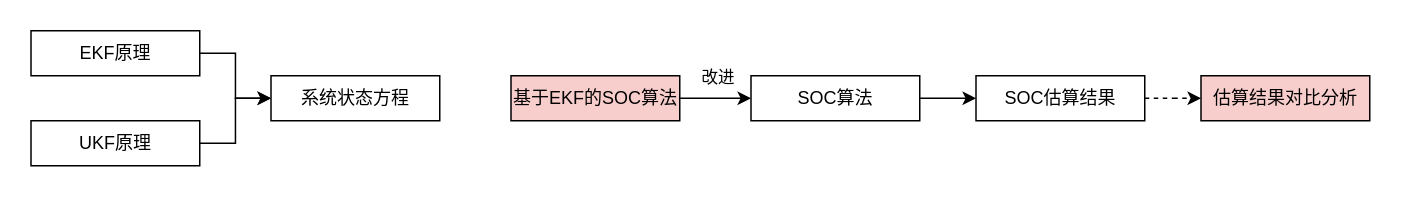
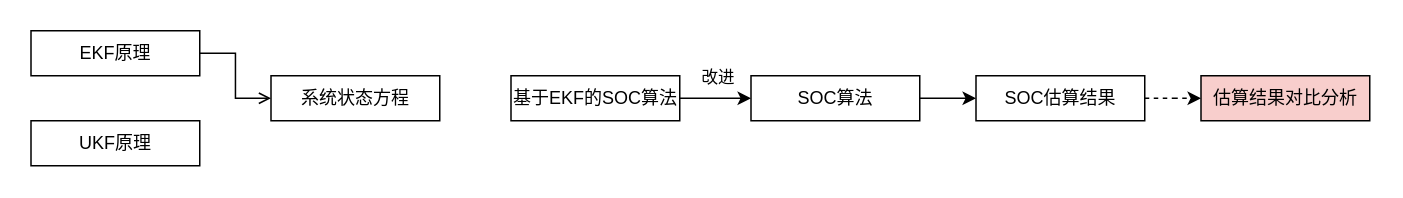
  <mxCell id="0" />
  <mxCell id="1" parent="0" />
- <mxCell id="2" style="edgeStyle=orthogonalEdgeStyle;rounded=0;orthogonalLoop=1;jettySize=auto;html=1;exitX=1;exitY=0.5;exitDx=0;exitDy=0;entryX=0;entryY=0.5;entryDx=0;entryDy=0;" edge="1" parent="1" source="3" target="4"><mxGeometry relative="1" as="geometry" /></mxCell>
+ <mxCell id="2" style="edgeStyle=orthogonalEdgeStyle;rounded=0;orthogonalLoop=1;jettySize=auto;html=1;exitX=1;exitY=0.5;exitDx=0;exitDy=0;entryX=0;entryY=0.5;entryDx=0;entryDy=0;endArrow=open;" edge="1" parent="1" source="3" target="4"><mxGeometry relative="1" as="geometry" /></mxCell>
  <mxCell id="3" value="EKF原理" style="rounded=0;whiteSpace=wrap;html=1;rotation=0;" vertex="1" parent="1"><mxGeometry x="20" y="20" width="112.5" height="30" as="geometry" /></mxCell>
  <mxCell id="4" value="系统状态方程" style="rounded=0;whiteSpace=wrap;html=1;rotation=0;" vertex="1" parent="1"><mxGeometry x="180" y="50" width="112.5" height="30" as="geometry" /></mxCell>
- <mxCell id="5" style="edgeStyle=orthogonalEdgeStyle;rounded=0;orthogonalLoop=1;jettySize=auto;html=1;exitX=1;exitY=0.5;exitDx=0;exitDy=0;entryX=0;entryY=0.5;entryDx=0;entryDy=0;" edge="1" parent="1" source="6" target="4"><mxGeometry relative="1" as="geometry" /></mxCell>
  <mxCell id="6" value="UKF原理" style="rounded=0;whiteSpace=wrap;html=1;rotation=0;" vertex="1" parent="1"><mxGeometry x="20" y="80" width="112.5" height="30" as="geometry" /></mxCell>
  <mxCell id="7" style="edgeStyle=orthogonalEdgeStyle;rounded=0;orthogonalLoop=1;jettySize=auto;html=1;exitX=1;exitY=0.5;exitDx=0;exitDy=0;entryX=0;entryY=0.5;entryDx=0;entryDy=0;" edge="1" parent="1" source="9" target="11"><mxGeometry relative="1" as="geometry" /></mxCell>
  <mxCell id="8" value="改进" style="edgeLabel;html=1;align=center;verticalAlign=middle;resizable=0;points=[];" vertex="1" connectable="0" parent="7"><mxGeometry x="-0.009" y="3" relative="1" as="geometry"><mxPoint x="1" y="-12" as="offset" /></mxGeometry></mxCell>
- <mxCell id="9" value="基于EKF的SOC算法" style="rounded=0;whiteSpace=wrap;html=1;rotation=0;fillColor=#f8cecc;" vertex="1" parent="1"><mxGeometry x="340" y="50" width="112.5" height="30" as="geometry" /></mxCell>
+ <mxCell id="9" value="基于EKF的SOC算法" style="rounded=0;whiteSpace=wrap;html=1;rotation=0;" vertex="1" parent="1"><mxGeometry x="340" y="50" width="112.5" height="30" as="geometry" /></mxCell>
  <mxCell id="10" value="" style="edgeStyle=orthogonalEdgeStyle;rounded=0;orthogonalLoop=1;jettySize=auto;html=1;" edge="1" parent="1" source="11" target="13"><mxGeometry relative="1" as="geometry" /></mxCell>
  <mxCell id="11" value="SOC算法" style="rounded=0;whiteSpace=wrap;html=1;rotation=0;" vertex="1" parent="1"><mxGeometry x="500" y="50" width="112.5" height="30" as="geometry" /></mxCell>
  <mxCell id="12" value="" style="edgeStyle=orthogonalEdgeStyle;rounded=0;orthogonalLoop=1;jettySize=auto;html=1;dashed=1;" edge="1" parent="1" source="13" target="14"><mxGeometry relative="1" as="geometry" /></mxCell>
  <mxCell id="13" value="SOC估算结果" style="rounded=0;whiteSpace=wrap;html=1;rotation=0;" vertex="1" parent="1"><mxGeometry x="650" y="50" width="112.5" height="30" as="geometry" /></mxCell>
  <mxCell id="14" value="估算结果对比分析" style="rounded=0;whiteSpace=wrap;html=1;rotation=0;fillColor=#f8cecc;" vertex="1" parent="1"><mxGeometry x="800" y="50" width="112.5" height="30" as="geometry" /></mxCell>
